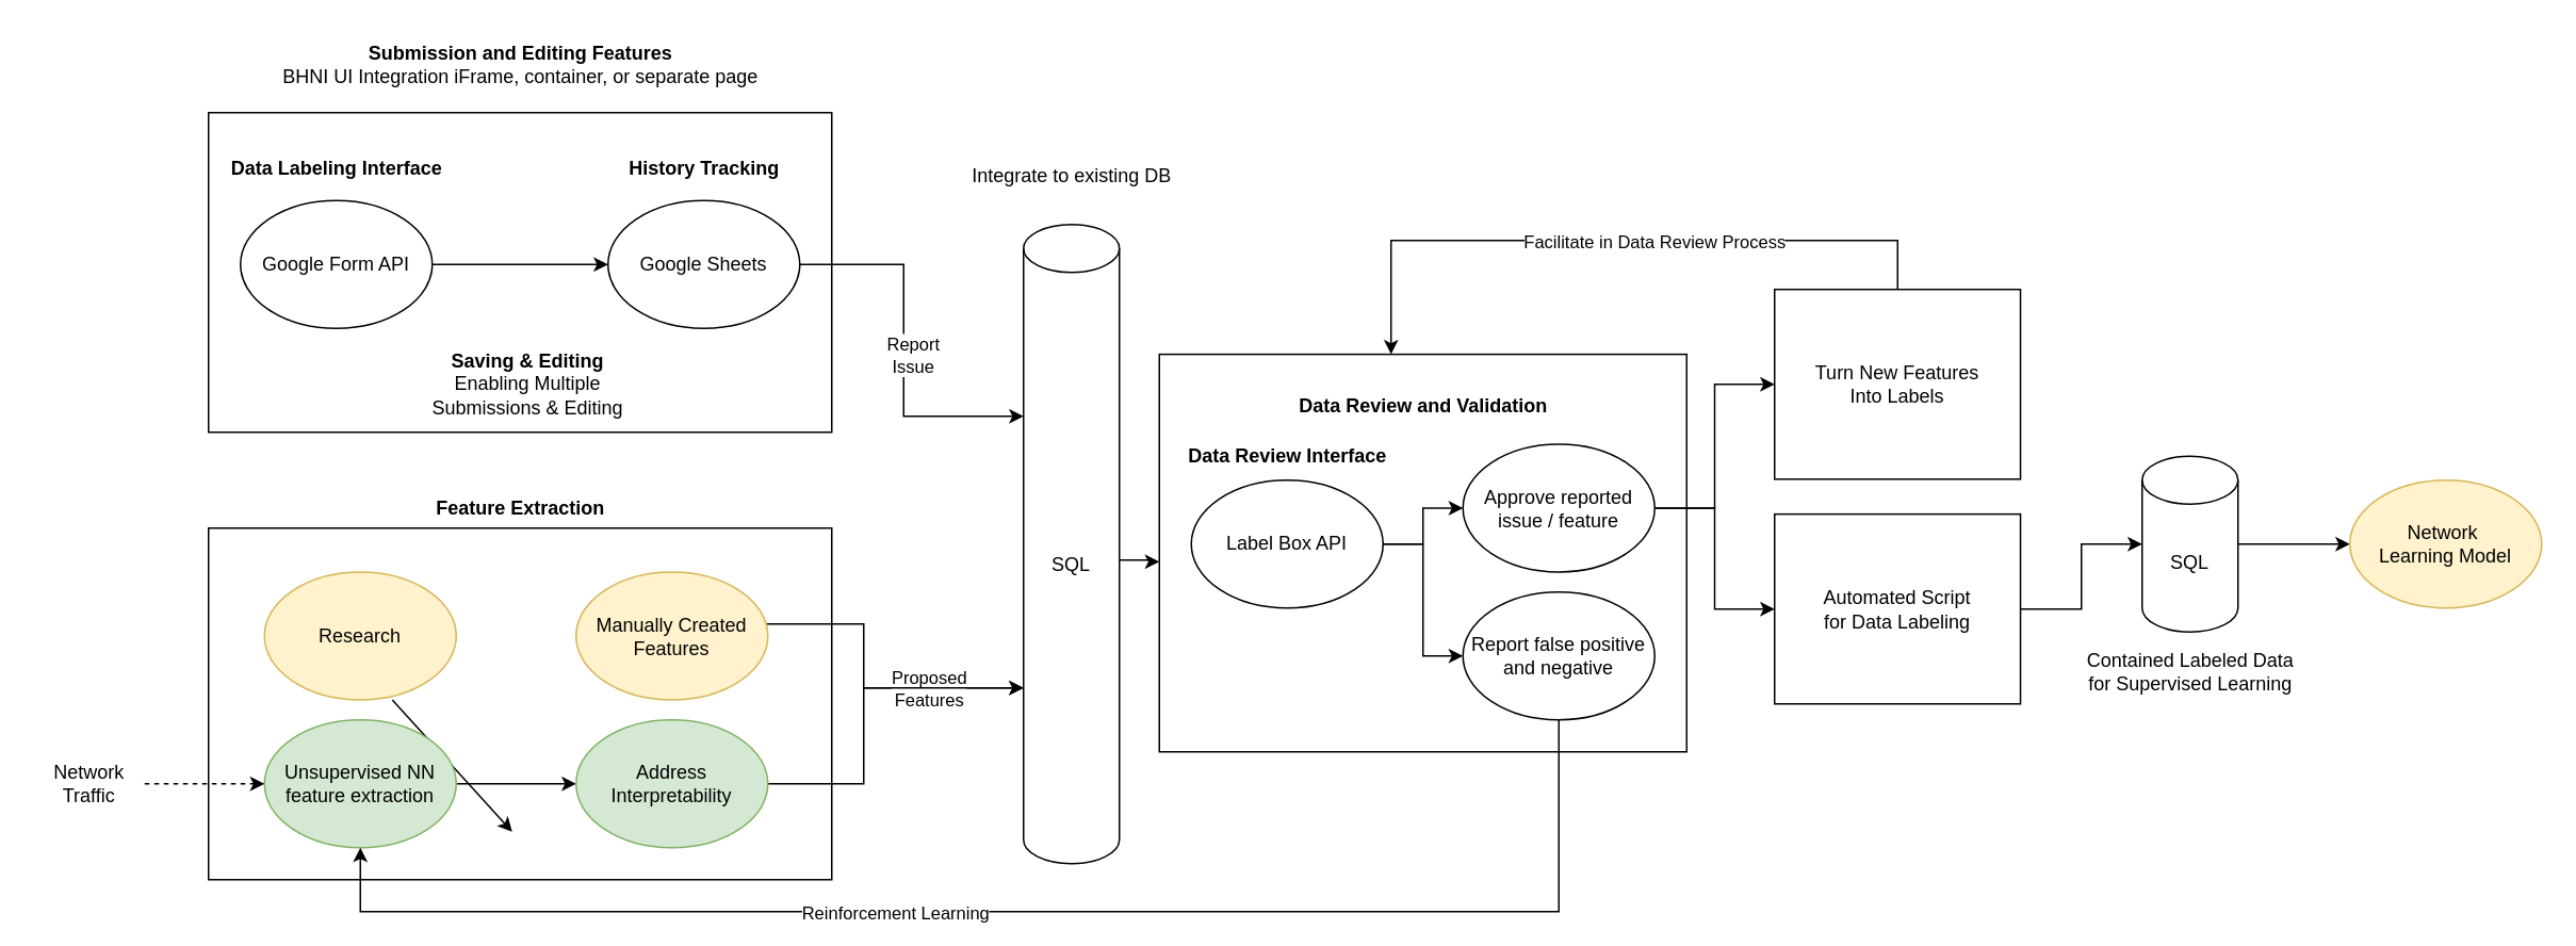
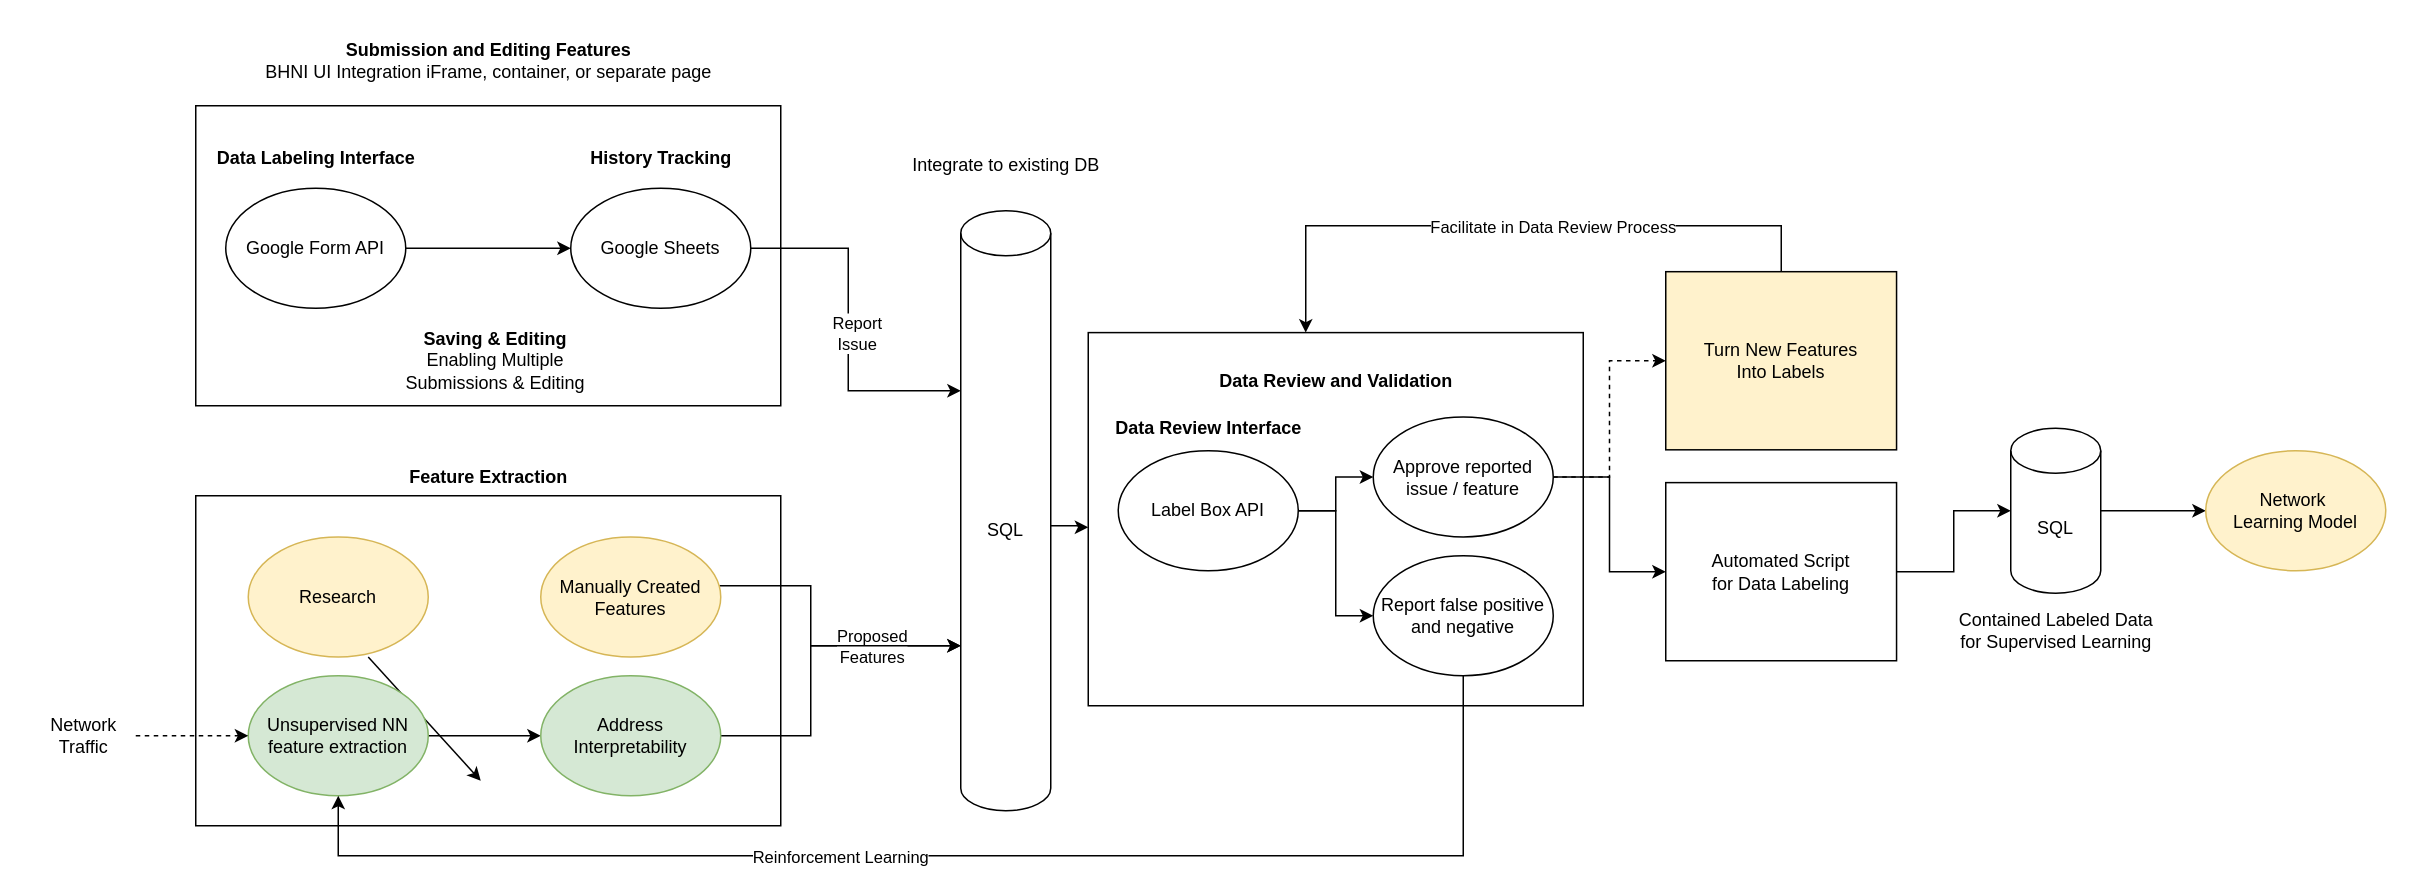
  <mxCell id="0" />
  <mxCell id="1" parent="0" />
  <mxCell id="2" value="" style="rounded=0;whiteSpace=wrap;html=1;" parent="1" vertex="1"><mxGeometry x="130" y="330" width="390" height="220" as="geometry" /></mxCell>
  <mxCell id="3" value="" style="rounded=0;whiteSpace=wrap;html=1;" parent="1" vertex="1"><mxGeometry x="725" y="221.24" width="330" height="248.76" as="geometry" /></mxCell>
  <mxCell id="4" value="" style="rounded=0;whiteSpace=wrap;html=1;" parent="1" vertex="1"><mxGeometry x="130" y="70" width="390" height="200" as="geometry" /></mxCell>
  <mxCell id="5" value="&lt;b&gt;Data Labeling Interface&lt;/b&gt;" style="text;html=1;align=center;verticalAlign=middle;resizable=0;points=[];autosize=1;strokeColor=none;fillColor=none;" parent="1" vertex="1"><mxGeometry x="130" y="90" width="160" height="30" as="geometry" /></mxCell>
  <mxCell id="6" style="edgeStyle=orthogonalEdgeStyle;rounded=0;orthogonalLoop=1;jettySize=auto;html=1;" edge="1" parent="1" source="7" target="11"><mxGeometry relative="1" as="geometry" /></mxCell>
  <mxCell id="7" value="Google Form API" style="ellipse;whiteSpace=wrap;html=1;" parent="1" vertex="1"><mxGeometry x="150" y="125" width="120" height="80" as="geometry" /></mxCell>
  <mxCell id="8" value="&lt;b&gt;History Tracking&lt;/b&gt;" style="text;html=1;align=center;verticalAlign=middle;resizable=0;points=[];autosize=1;strokeColor=none;fillColor=none;" parent="1" vertex="1"><mxGeometry x="380" y="90" width="120" height="30" as="geometry" /></mxCell>
  <mxCell id="9" style="edgeStyle=orthogonalEdgeStyle;rounded=0;orthogonalLoop=1;jettySize=auto;html=1;" edge="1" parent="1" source="11" target="45"><mxGeometry relative="1" as="geometry"><Array as="points"><mxPoint x="565" y="165" /><mxPoint x="565" y="260" /></Array></mxGeometry></mxCell>
  <mxCell id="10" value="Report&lt;div&gt;Issue&lt;/div&gt;" style="edgeLabel;html=1;align=center;verticalAlign=middle;resizable=0;points=[];" vertex="1" connectable="0" parent="9"><mxGeometry x="-0.291" relative="1" as="geometry"><mxPoint x="5" y="38" as="offset" /></mxGeometry></mxCell>
  <mxCell id="11" value="Google Sheets" style="ellipse;whiteSpace=wrap;html=1;" parent="1" vertex="1"><mxGeometry x="380" y="125" width="120" height="80" as="geometry" /></mxCell>
  <mxCell id="12" value="&lt;b&gt;Submission and Editing Features&lt;/b&gt;&lt;div&gt;BHNI UI Integration iFrame, container, or separate page&lt;/div&gt;" style="text;html=1;align=center;verticalAlign=middle;resizable=0;points=[];autosize=1;strokeColor=none;fillColor=none;" parent="1" vertex="1"><mxGeometry x="165" y="20" width="320" height="40" as="geometry" /></mxCell>
  <mxCell id="13" value="&lt;b&gt;Saving &amp;amp; Editing&lt;/b&gt;&lt;div&gt;&lt;span style=&quot;background-color: initial;&quot;&gt;Enabling Multiple Submissions &amp;amp; Editing&lt;/span&gt;&lt;/div&gt;" style="text;html=1;align=center;verticalAlign=middle;whiteSpace=wrap;rounded=0;" parent="1" vertex="1"><mxGeometry x="250" y="210" width="160" height="60" as="geometry" /></mxCell>
  <mxCell id="14" value="&lt;b style=&quot;background-color: initial;&quot;&gt;Feature Extraction&lt;/b&gt;" style="text;html=1;align=center;verticalAlign=middle;resizable=0;points=[];autosize=1;strokeColor=none;fillColor=none;" parent="1" vertex="1"><mxGeometry x="260" y="302.5" width="130" height="30" as="geometry" /></mxCell>
  <mxCell id="15" value="" style="endArrow=classic;html=1;rounded=0;entryX=0;entryY=0.5;entryDx=0;entryDy=0;exitX=1;exitY=0.5;exitDx=0;exitDy=0;" parent="1" edge="1"><mxGeometry relative="1" as="geometry"><mxPoint x="245" y="437.5" as="sourcePoint" /><mxPoint x="320" y="520" as="targetPoint" /></mxGeometry></mxCell>
  <mxCell id="16" style="edgeStyle=orthogonalEdgeStyle;rounded=0;orthogonalLoop=1;jettySize=auto;html=1;" edge="1" parent="1" source="17" target="23"><mxGeometry relative="1" as="geometry" /></mxCell>
  <mxCell id="17" value="Unsupervised NN feature extraction" style="ellipse;whiteSpace=wrap;html=1;fillColor=#d5e8d4;strokeColor=#82b366;" parent="1" vertex="1"><mxGeometry x="165" y="450" width="120" height="80" as="geometry" /></mxCell>
  <mxCell id="18" style="edgeStyle=orthogonalEdgeStyle;rounded=0;orthogonalLoop=1;jettySize=auto;html=1;dashed=1;" edge="1" parent="1" source="19" target="17"><mxGeometry relative="1" as="geometry" /></mxCell>
  <mxCell id="19" value="Network&lt;div&gt;Traffic&lt;/div&gt;" style="text;html=1;align=center;verticalAlign=middle;resizable=0;points=[];autosize=1;strokeColor=none;fillColor=none;" parent="1" vertex="1"><mxGeometry x="20" y="470" width="70" height="40" as="geometry" /></mxCell>
  <mxCell id="20" style="edgeStyle=orthogonalEdgeStyle;rounded=0;orthogonalLoop=1;jettySize=auto;html=1;" edge="1" parent="1" source="23" target="45"><mxGeometry relative="1" as="geometry"><Array as="points"><mxPoint x="540" y="490" /><mxPoint x="540" y="430" /></Array></mxGeometry></mxCell>
  <mxCell id="21" value="&lt;span style=&quot;color: rgba(0, 0, 0, 0); font-family: monospace; font-size: 0px; text-align: start; background-color: rgb(251, 251, 251);&quot;&gt;%3CmxGraphModel%3E%3Croot%3E%3CmxCell%20id%3D%220%22%2F%3E%3CmxCell%20id%3D%221%22%20parent%3D%220%22%2F%3E%3CmxCell%20id%3D%222%22%20value%3D%22Proposed%26lt%3Bdiv%26gt%3BFeatures%26lt%3B%2Fdiv%26gt%3B%22%20style%3D%22edgeLabel%3Bhtml%3D1%3Balign%3Dcenter%3BverticalAlign%3Dmiddle%3Bresizable%3D0%3Bpoints%3D%5B%5D%3B%22%20vertex%3D%221%22%20connectable%3D%220%22%20parent%3D%221%22%3E%3CmxGeometry%20x%3D%22593.962%22%20y%3D%22490%22%20as%3D%22geometry%22%2F%3E%3C%2FmxCell%3E%3C%2Froot%3E%3C%2FmxGraphModel%3E&lt;/span&gt;" style="edgeLabel;html=1;align=center;verticalAlign=middle;resizable=0;points=[];" vertex="1" connectable="0" parent="20"><mxGeometry x="0.013" y="2" relative="1" as="geometry"><mxPoint as="offset" /></mxGeometry></mxCell>
  <mxCell id="22" value="Proposed&lt;div&gt;Features&lt;/div&gt;" style="edgeLabel;html=1;align=center;verticalAlign=middle;resizable=0;points=[];" vertex="1" connectable="0" parent="20"><mxGeometry x="0.062" y="-1" relative="1" as="geometry"><mxPoint x="39" y="-3" as="offset" /></mxGeometry></mxCell>
  <mxCell id="23" value="Address&lt;div&gt;Interpretability&lt;/div&gt;" style="ellipse;whiteSpace=wrap;html=1;fillColor=#d5e8d4;strokeColor=#82b366;" parent="1" vertex="1"><mxGeometry x="360" y="450" width="120" height="80" as="geometry" /></mxCell>
  <mxCell id="24" style="edgeStyle=orthogonalEdgeStyle;rounded=0;orthogonalLoop=1;jettySize=auto;html=1;" edge="1" parent="1" source="26" target="35"><mxGeometry relative="1" as="geometry" /></mxCell>
  <mxCell id="25" style="edgeStyle=orthogonalEdgeStyle;rounded=0;orthogonalLoop=1;jettySize=auto;html=1;" edge="1" parent="1" source="26" target="32"><mxGeometry relative="1" as="geometry" /></mxCell>
  <mxCell id="26" value="Label Box API" style="ellipse;whiteSpace=wrap;html=1;" parent="1" vertex="1"><mxGeometry x="745" y="300" width="120" height="80" as="geometry" /></mxCell>
  <mxCell id="27" value="&lt;b&gt;Data Review and Validation&lt;/b&gt;" style="text;html=1;align=center;verticalAlign=middle;resizable=0;points=[];autosize=1;strokeColor=none;fillColor=none;" parent="1" vertex="1"><mxGeometry x="800" y="239" width="180" height="30" as="geometry" /></mxCell>
  <mxCell id="28" style="edgeStyle=orthogonalEdgeStyle;rounded=0;orthogonalLoop=1;jettySize=auto;html=1;" edge="1" parent="1" source="45" target="3"><mxGeometry relative="1" as="geometry"><Array as="points"><mxPoint x="720" y="350" /><mxPoint x="720" y="351" /></Array></mxGeometry></mxCell>
  <mxCell id="29" value="&lt;b&gt;Data Review Interface&lt;/b&gt;" style="text;html=1;align=center;verticalAlign=middle;resizable=0;points=[];autosize=1;strokeColor=none;fillColor=none;" vertex="1" parent="1"><mxGeometry x="730" y="270" width="150" height="30" as="geometry" /></mxCell>
  <mxCell id="30" style="edgeStyle=orthogonalEdgeStyle;rounded=0;orthogonalLoop=1;jettySize=auto;html=1;" edge="1" parent="1" source="32" target="17"><mxGeometry relative="1" as="geometry"><Array as="points"><mxPoint x="975" y="570" /><mxPoint x="225" y="570" /></Array></mxGeometry></mxCell>
  <mxCell id="31" value="Reinforcement Learning" style="edgeLabel;html=1;align=center;verticalAlign=middle;resizable=0;points=[];" vertex="1" connectable="0" parent="30"><mxGeometry x="0.178" relative="1" as="geometry"><mxPoint as="offset" /></mxGeometry></mxCell>
  <mxCell id="32" value="Report false positive and negative" style="ellipse;whiteSpace=wrap;html=1;" vertex="1" parent="1"><mxGeometry x="915" y="370" width="120" height="80" as="geometry" /></mxCell>
  <mxCell id="33" style="edgeStyle=orthogonalEdgeStyle;rounded=0;orthogonalLoop=1;jettySize=auto;html=1;" edge="1" parent="1" source="35" target="37"><mxGeometry relative="1" as="geometry" /></mxCell>
- <mxCell id="34" style="edgeStyle=orthogonalEdgeStyle;rounded=0;orthogonalLoop=1;jettySize=auto;html=1;" edge="1" parent="1" source="35" target="50"><mxGeometry relative="1" as="geometry" /></mxCell>
+ <mxCell id="34" style="edgeStyle=orthogonalEdgeStyle;rounded=0;orthogonalLoop=1;jettySize=auto;html=1;dashed=1;" edge="1" parent="1" source="35" target="50"><mxGeometry relative="1" as="geometry" /></mxCell>
  <mxCell id="35" value="Approve reported issue / feature" style="ellipse;whiteSpace=wrap;html=1;" vertex="1" parent="1"><mxGeometry x="915" y="277.5" width="120" height="80" as="geometry" /></mxCell>
  <mxCell id="36" style="edgeStyle=orthogonalEdgeStyle;rounded=0;orthogonalLoop=1;jettySize=auto;html=1;" edge="1" parent="1" source="37" target="39"><mxGeometry relative="1" as="geometry" /></mxCell>
  <mxCell id="37" value="Automated Script&lt;div&gt;for Data Labeling&lt;/div&gt;" style="rounded=0;whiteSpace=wrap;html=1;" vertex="1" parent="1"><mxGeometry x="1110" y="321.25" width="153.87" height="118.75" as="geometry" /></mxCell>
  <mxCell id="38" style="edgeStyle=orthogonalEdgeStyle;rounded=0;orthogonalLoop=1;jettySize=auto;html=1;" edge="1" parent="1" source="39" target="47"><mxGeometry relative="1" as="geometry" /></mxCell>
  <mxCell id="39" value="SQL" style="shape=cylinder3;whiteSpace=wrap;html=1;boundedLbl=1;backgroundOutline=1;size=15;" vertex="1" parent="1"><mxGeometry x="1340" y="284.99" width="60" height="110" as="geometry" /></mxCell>
  <mxCell id="40" value="Contained Labeled Data&lt;br style=&quot;font-size: 12px;&quot;&gt;for Supervised Learning" style="text;html=1;align=center;verticalAlign=middle;resizable=0;points=[];autosize=1;strokeColor=none;fillColor=none;fontSize=12;" vertex="1" parent="1"><mxGeometry x="1295" y="400" width="150" height="40" as="geometry" /></mxCell>
  <mxCell id="41" style="edgeStyle=orthogonalEdgeStyle;rounded=0;orthogonalLoop=1;jettySize=auto;html=1;" edge="1" parent="1" source="42" target="45"><mxGeometry relative="1" as="geometry"><Array as="points"><mxPoint x="540" y="390" /><mxPoint x="540" y="430" /></Array></mxGeometry></mxCell>
  <mxCell id="42" value="Manually Created Features" style="ellipse;whiteSpace=wrap;html=1;fillColor=#fff2cc;strokeColor=#d6b656;" vertex="1" parent="1"><mxGeometry x="360" y="357.5" width="120" height="80" as="geometry" /></mxCell>
  <mxCell id="43" value="Research" style="ellipse;whiteSpace=wrap;html=1;fillColor=#fff2cc;strokeColor=#d6b656;" vertex="1" parent="1"><mxGeometry x="165" y="357.5" width="120" height="80" as="geometry" /></mxCell>
  <mxCell id="44" value="" style="group" vertex="1" connectable="0" parent="1"><mxGeometry x="590" y="95" width="150" height="445" as="geometry" /></mxCell>
  <mxCell id="45" value="SQL" style="shape=cylinder3;whiteSpace=wrap;html=1;boundedLbl=1;backgroundOutline=1;size=15;" parent="44" vertex="1"><mxGeometry x="50" y="45" width="60" height="400" as="geometry" /></mxCell>
  <mxCell id="46" value="Integrate to existing DB" style="text;html=1;align=center;verticalAlign=middle;resizable=0;points=[];autosize=1;strokeColor=none;fillColor=none;" parent="44" vertex="1"><mxGeometry x="5" width="150" height="30" as="geometry" /></mxCell>
  <mxCell id="47" value="Network&amp;nbsp;&lt;div&gt;Learning Model&lt;/div&gt;" style="ellipse;whiteSpace=wrap;html=1;fillColor=#fff2cc;strokeColor=#d6b656;" vertex="1" parent="1"><mxGeometry x="1470" y="299.99" width="120" height="80" as="geometry" /></mxCell>
  <mxCell id="48" style="edgeStyle=orthogonalEdgeStyle;rounded=0;orthogonalLoop=1;jettySize=auto;html=1;" edge="1" parent="1" source="50" target="3"><mxGeometry relative="1" as="geometry"><Array as="points"><mxPoint x="1187" y="150" /><mxPoint x="870" y="150" /></Array></mxGeometry></mxCell>
  <mxCell id="49" value="Facilitate in Data Review Process" style="edgeLabel;html=1;align=center;verticalAlign=middle;resizable=0;points=[];" vertex="1" connectable="0" parent="48"><mxGeometry x="-0.052" relative="1" as="geometry"><mxPoint x="16" as="offset" /></mxGeometry></mxCell>
- <mxCell id="50" value="&lt;div&gt;Turn New Features&lt;br&gt;Into Labels&lt;/div&gt;" style="rounded=0;whiteSpace=wrap;html=1;" vertex="1" parent="1"><mxGeometry x="1110" y="180.63" width="153.87" height="118.75" as="geometry" /></mxCell>
+ <mxCell id="50" value="&lt;div&gt;Turn New Features&lt;br&gt;Into Labels&lt;/div&gt;" style="rounded=0;whiteSpace=wrap;html=1;fillColor=#fff2cc;" vertex="1" parent="1"><mxGeometry x="1110" y="180.63" width="153.87" height="118.75" as="geometry" /></mxCell>
